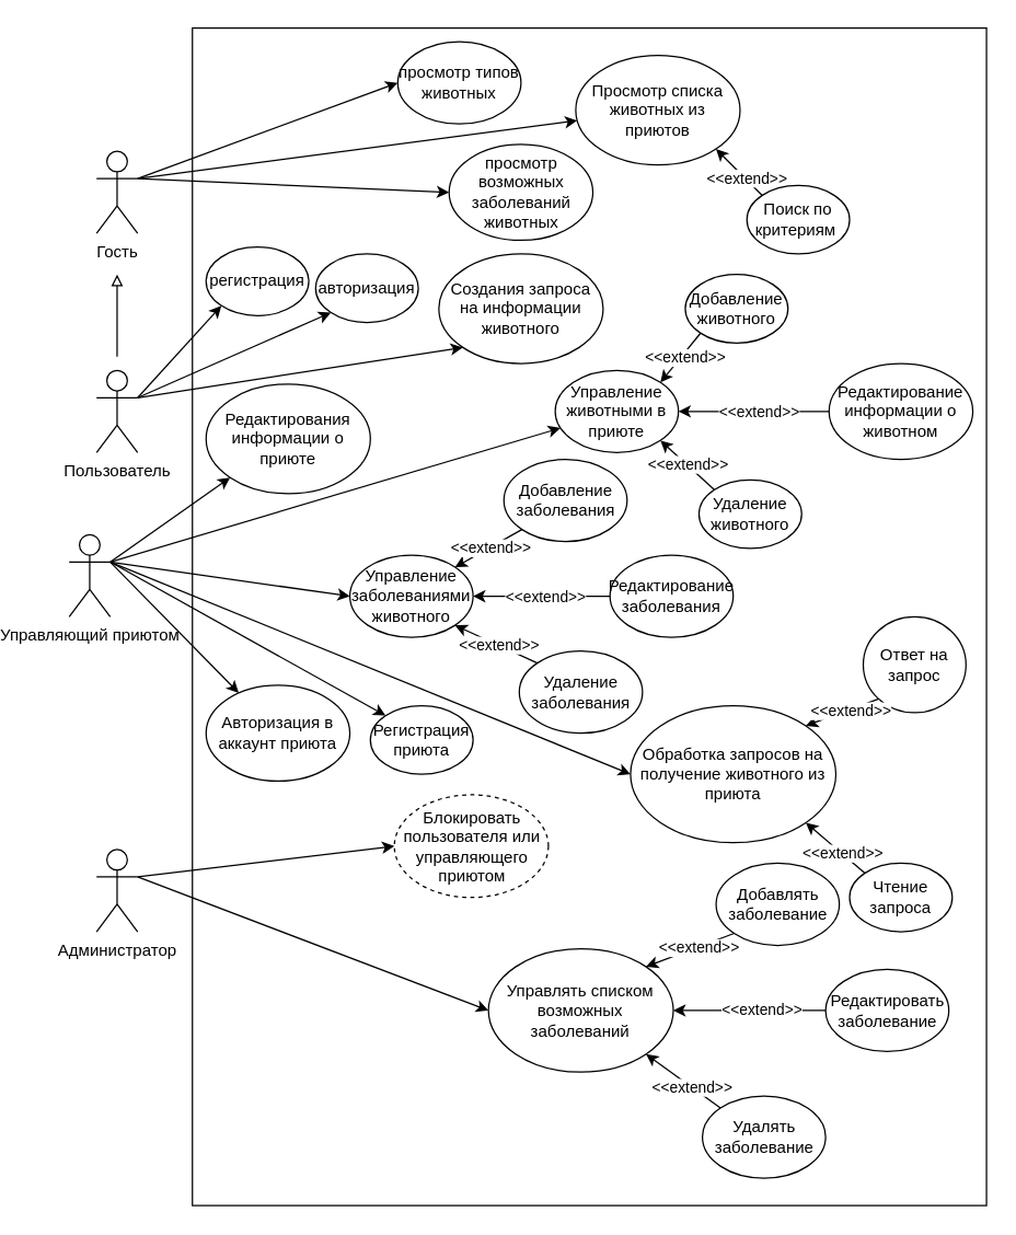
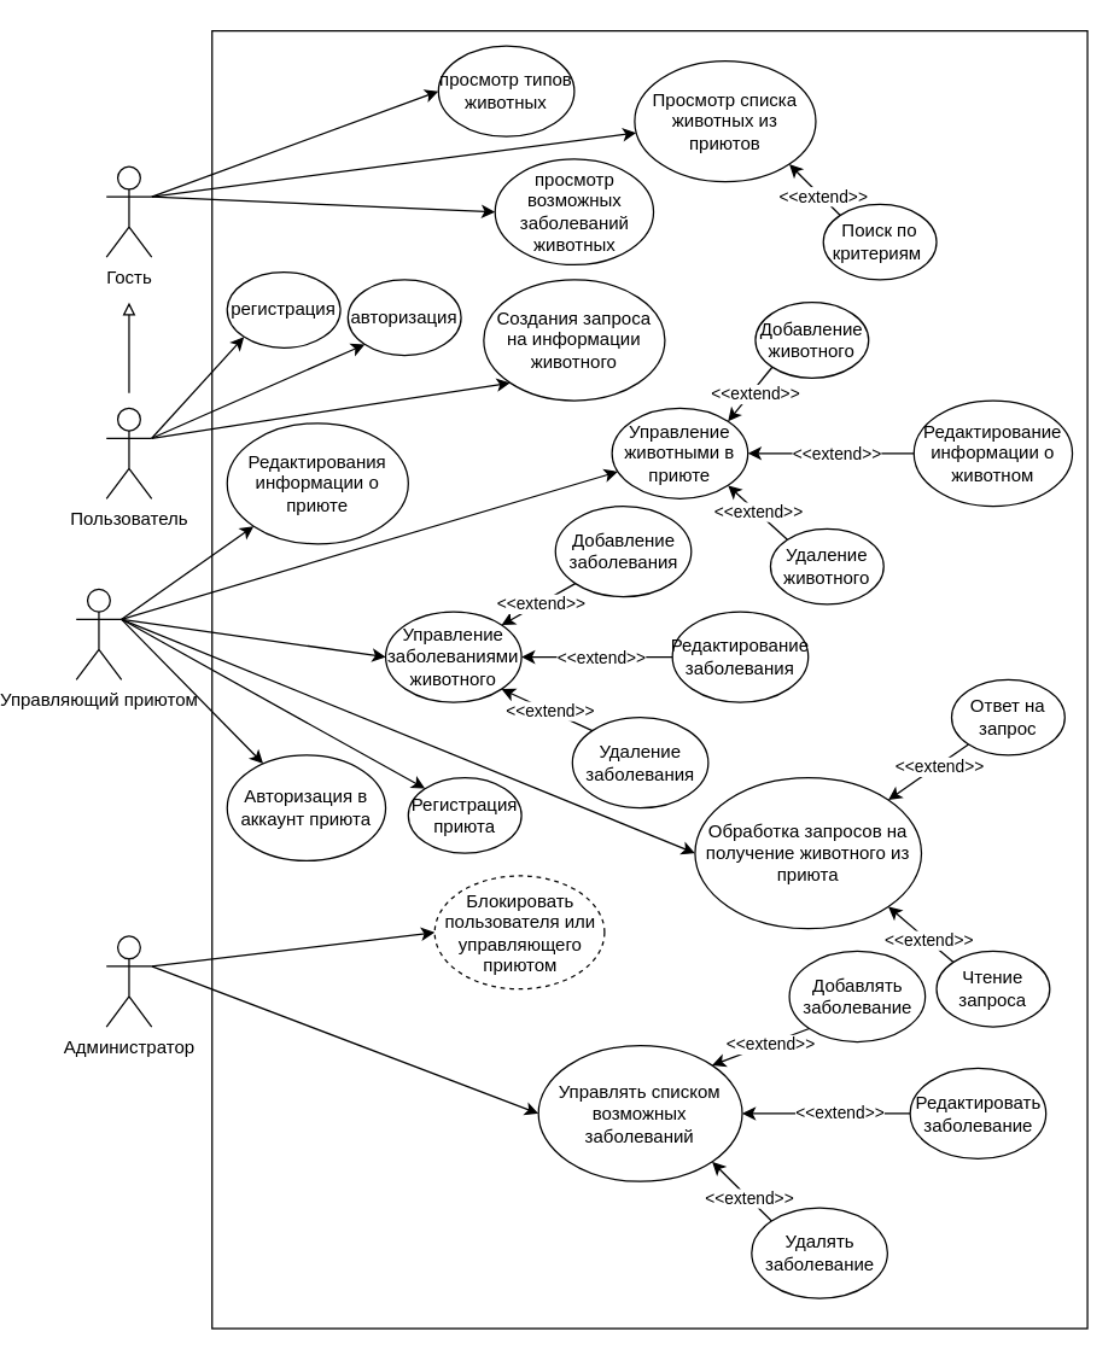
  <mxCell id="0" />
  <mxCell id="1" parent="0" />
  <mxCell id="2" value="" style="rounded=0;whiteSpace=wrap;html=1;" parent="1" vertex="1"><mxGeometry x="110" y="20" width="580" height="860" as="geometry" /></mxCell>
  <mxCell id="3" value="Гость" style="shape=umlActor;verticalLabelPosition=bottom;verticalAlign=top;html=1;outlineConnect=0;" parent="1" vertex="1"><mxGeometry x="40" y="110" width="30" height="60" as="geometry" /></mxCell>
  <mxCell id="4" value="Пользователь" style="shape=umlActor;verticalLabelPosition=bottom;verticalAlign=top;html=1;outlineConnect=0;" parent="1" vertex="1"><mxGeometry x="40" y="270" width="30" height="60" as="geometry" /></mxCell>
  <mxCell id="5" value="Управляющий приютом" style="shape=umlActor;verticalLabelPosition=bottom;verticalAlign=top;html=1;outlineConnect=0;" parent="1" vertex="1"><mxGeometry x="20" y="390" width="30" height="60" as="geometry" /></mxCell>
  <mxCell id="6" value="Администратор" style="shape=umlActor;verticalLabelPosition=bottom;verticalAlign=top;html=1;outlineConnect=0;" parent="1" vertex="1"><mxGeometry x="40" y="620" width="30" height="60" as="geometry" /></mxCell>
  <mxCell id="7" value="регистрация" style="ellipse;whiteSpace=wrap;html=1;" parent="1" vertex="1"><mxGeometry x="120" y="180" width="75" height="50" as="geometry" /></mxCell>
  <mxCell id="8" value="авторизация" style="ellipse;whiteSpace=wrap;html=1;" parent="1" vertex="1"><mxGeometry x="200" y="185" width="75" height="50" as="geometry" /></mxCell>
  <mxCell id="9" value="" style="endArrow=classic;html=1;rounded=0;exitX=1;exitY=0.333;exitDx=0;exitDy=0;exitPerimeter=0;entryX=0;entryY=1;entryDx=0;entryDy=0;" parent="1" source="4" target="7" edge="1"><mxGeometry width="50" height="50" relative="1" as="geometry"><mxPoint x="80" y="300" as="sourcePoint" /><mxPoint x="200" y="290" as="targetPoint" /></mxGeometry></mxCell>
  <mxCell id="10" value="" style="endArrow=classic;html=1;rounded=0;exitX=1;exitY=0.333;exitDx=0;exitDy=0;exitPerimeter=0;entryX=0;entryY=1;entryDx=0;entryDy=0;" parent="1" source="4" target="8" edge="1"><mxGeometry width="50" height="50" relative="1" as="geometry"><mxPoint x="190" y="380" as="sourcePoint" /><mxPoint x="240" y="330" as="targetPoint" /></mxGeometry></mxCell>
  <mxCell id="11" value="" style="endArrow=block;html=1;rounded=0;endFill=0;" parent="1" edge="1"><mxGeometry width="50" height="50" relative="1" as="geometry"><mxPoint x="55" y="260" as="sourcePoint" /><mxPoint x="55" y="200" as="targetPoint" /></mxGeometry></mxCell>
  <mxCell id="12" value="просмотр типов животных" style="ellipse;whiteSpace=wrap;html=1;" parent="1" vertex="1"><mxGeometry x="260" y="30" width="90" height="60" as="geometry" /></mxCell>
  <mxCell id="13" value="просмотр возможных заболеваний животных" style="ellipse;whiteSpace=wrap;html=1;" parent="1" vertex="1"><mxGeometry x="297.5" y="105" width="105" height="70" as="geometry" /></mxCell>
  <mxCell id="14" value="" style="endArrow=classic;html=1;rounded=0;exitX=1;exitY=0.333;exitDx=0;exitDy=0;exitPerimeter=0;entryX=0;entryY=0.5;entryDx=0;entryDy=0;" parent="1" source="3" target="12" edge="1"><mxGeometry width="50" height="50" relative="1" as="geometry"><mxPoint x="220" y="180" as="sourcePoint" /><mxPoint x="270" y="130" as="targetPoint" /></mxGeometry></mxCell>
  <mxCell id="15" value="" style="endArrow=classic;html=1;rounded=0;entryX=0;entryY=0.5;entryDx=0;entryDy=0;" parent="1" target="13" edge="1"><mxGeometry width="50" height="50" relative="1" as="geometry"><mxPoint x="70" y="130" as="sourcePoint" /><mxPoint x="210" y="150" as="targetPoint" /></mxGeometry></mxCell>
  <mxCell id="16" value="" style="endArrow=classic;html=1;rounded=0;exitX=1;exitY=0.333;exitDx=0;exitDy=0;exitPerimeter=0;" parent="1" source="5" target="17" edge="1"><mxGeometry width="50" height="50" relative="1" as="geometry"><mxPoint x="120" y="410" as="sourcePoint" /><mxPoint x="180" y="410" as="targetPoint" /></mxGeometry></mxCell>
  <mxCell id="17" value="Управление животными в приюте" style="ellipse;whiteSpace=wrap;html=1;" parent="1" vertex="1"><mxGeometry x="375" y="270" width="90" height="60" as="geometry" /></mxCell>
  <mxCell id="18" value="Добавление животного" style="ellipse;whiteSpace=wrap;html=1;" parent="1" vertex="1"><mxGeometry x="470" y="200" width="75" height="50" as="geometry" /></mxCell>
  <mxCell id="19" value="Редактирование информации о животном" style="ellipse;whiteSpace=wrap;html=1;" parent="1" vertex="1"><mxGeometry x="575" y="265" width="105" height="70" as="geometry" /></mxCell>
  <mxCell id="20" value="Удаление животного" style="ellipse;whiteSpace=wrap;html=1;" parent="1" vertex="1"><mxGeometry x="480" y="350" width="75" height="50" as="geometry" /></mxCell>
  <mxCell id="21" value="" style="endArrow=classic;html=1;rounded=0;exitX=0;exitY=1;exitDx=0;exitDy=0;entryX=1;entryY=0;entryDx=0;entryDy=0;" parent="1" source="18" target="17" edge="1"><mxGeometry width="50" height="50" relative="1" as="geometry"><mxPoint x="300" y="520" as="sourcePoint" /><mxPoint x="350" y="470" as="targetPoint" /></mxGeometry></mxCell>
  <mxCell id="22" value="&amp;lt;&amp;lt;extend&amp;gt;&amp;gt;" style="edgeLabel;html=1;align=center;verticalAlign=middle;resizable=0;points=[];" parent="21" vertex="1" connectable="0"><mxGeometry x="-0.076" y="2" relative="1" as="geometry"><mxPoint as="offset" /></mxGeometry></mxCell>
  <mxCell id="23" value="" style="endArrow=classic;html=1;rounded=0;exitX=0;exitY=0.5;exitDx=0;exitDy=0;entryX=1;entryY=0.5;entryDx=0;entryDy=0;" parent="1" source="19" target="17" edge="1"><mxGeometry width="50" height="50" relative="1" as="geometry"><mxPoint x="470" y="350" as="sourcePoint" /><mxPoint x="457" y="389" as="targetPoint" /></mxGeometry></mxCell>
  <mxCell id="24" value="&amp;lt;&amp;lt;extend&amp;gt;&amp;gt;" style="edgeLabel;html=1;align=center;verticalAlign=middle;resizable=0;points=[];" parent="23" vertex="1" connectable="0"><mxGeometry x="-0.05" relative="1" as="geometry"><mxPoint as="offset" /></mxGeometry></mxCell>
  <mxCell id="25" value="" style="endArrow=classic;html=1;rounded=0;exitX=0;exitY=0;exitDx=0;exitDy=0;entryX=1;entryY=1;entryDx=0;entryDy=0;" parent="1" source="20" target="17" edge="1"><mxGeometry width="50" height="50" relative="1" as="geometry"><mxPoint x="520" y="410" as="sourcePoint" /><mxPoint x="470" y="410" as="targetPoint" /></mxGeometry></mxCell>
  <mxCell id="26" value="&amp;lt;&amp;lt;extend&amp;gt;&amp;gt;" style="edgeLabel;html=1;align=center;verticalAlign=middle;resizable=0;points=[];" parent="25" vertex="1" connectable="0"><mxGeometry x="-0.006" relative="1" as="geometry"><mxPoint as="offset" /></mxGeometry></mxCell>
  <mxCell id="27" value="Обработка запросов на получение животного из приюта" style="ellipse;whiteSpace=wrap;html=1;" parent="1" vertex="1"><mxGeometry x="430" y="515" width="150" height="100" as="geometry" /></mxCell>
  <mxCell id="28" value="" style="endArrow=classic;html=1;rounded=0;exitX=1;exitY=0.333;exitDx=0;exitDy=0;exitPerimeter=0;entryX=0;entryY=0.5;entryDx=0;entryDy=0;" parent="1" source="5" target="27" edge="1"><mxGeometry width="50" height="50" relative="1" as="geometry"><mxPoint x="160" y="500" as="sourcePoint" /><mxPoint x="210" y="450" as="targetPoint" /></mxGeometry></mxCell>
  <mxCell id="29" value="Чтение запроса" style="ellipse;whiteSpace=wrap;html=1;" parent="1" vertex="1"><mxGeometry x="590" y="630" width="75" height="50" as="geometry" /></mxCell>
  <mxCell id="30" value="" style="endArrow=classic;html=1;rounded=0;entryX=1;entryY=1;entryDx=0;entryDy=0;exitX=0;exitY=0;exitDx=0;exitDy=0;" parent="1" source="29" target="27" edge="1"><mxGeometry width="50" height="50" relative="1" as="geometry"><mxPoint x="600" y="622.5" as="sourcePoint" /><mxPoint x="650" y="572.5" as="targetPoint" /></mxGeometry></mxCell>
  <mxCell id="31" value="&amp;lt;&amp;lt;extend&amp;gt;&amp;gt;" style="edgeLabel;html=1;align=center;verticalAlign=middle;resizable=0;points=[];" parent="30" vertex="1" connectable="0"><mxGeometry x="-0.22" relative="1" as="geometry"><mxPoint as="offset" /></mxGeometry></mxCell>
- <mxCell id="32" value="Ответ на запрос" style="ellipse;whiteSpace=wrap;html=1;" parent="1" vertex="1"><mxGeometry x="600" y="450" width="75" height="70" as="geometry" /></mxCell>
+ <mxCell id="32" value="Ответ на запрос" style="ellipse;whiteSpace=wrap;html=1;" parent="1" vertex="1"><mxGeometry x="600" y="450" width="75" height="50" as="geometry" /></mxCell>
  <mxCell id="33" value="" style="endArrow=classic;html=1;rounded=0;exitX=0;exitY=1;exitDx=0;exitDy=0;entryX=1;entryY=0;entryDx=0;entryDy=0;" parent="1" source="32" target="27" edge="1"><mxGeometry width="50" height="50" relative="1" as="geometry"><mxPoint x="640" y="552.5" as="sourcePoint" /><mxPoint x="690" y="502.5" as="targetPoint" /></mxGeometry></mxCell>
  <mxCell id="34" value="&amp;lt;&amp;lt;extend&amp;gt;&amp;gt;" style="edgeLabel;html=1;align=center;verticalAlign=middle;resizable=0;points=[];" parent="33" vertex="1" connectable="0"><mxGeometry x="-0.214" y="1" relative="1" as="geometry"><mxPoint as="offset" /></mxGeometry></mxCell>
  <mxCell id="35" value="Блокировать пользователя или управляющего приютом" style="ellipse;whiteSpace=wrap;html=1;dashed=1;" parent="1" vertex="1"><mxGeometry x="257.5" y="580" width="112.5" height="75" as="geometry" /></mxCell>
  <mxCell id="36" value="" style="endArrow=classic;html=1;rounded=0;exitX=1;exitY=0.333;exitDx=0;exitDy=0;exitPerimeter=0;entryX=0;entryY=0.5;entryDx=0;entryDy=0;" parent="1" source="6" target="35" edge="1"><mxGeometry width="50" height="50" relative="1" as="geometry"><mxPoint x="130" y="755" as="sourcePoint" /><mxPoint x="180" y="705" as="targetPoint" /></mxGeometry></mxCell>
  <mxCell id="37" value="Управлять списком возможных заболеваний" style="ellipse;whiteSpace=wrap;html=1;" parent="1" vertex="1"><mxGeometry x="326.25" y="692.5" width="135" height="90" as="geometry" /></mxCell>
- <mxCell id="38" value="Удалять заболевание" style="ellipse;whiteSpace=wrap;html=1;" parent="1" vertex="1"><mxGeometry x="482.5" y="800" width="90" height="60" as="geometry" /></mxCell>
+ <mxCell id="38" value="Удалять заболевание" style="ellipse;whiteSpace=wrap;html=1;" parent="1" vertex="1"><mxGeometry x="467.5" y="800" width="90" height="60" as="geometry" /></mxCell>
  <mxCell id="39" value="" style="endArrow=classic;html=1;rounded=0;entryX=1;entryY=1;entryDx=0;entryDy=0;exitX=0;exitY=0;exitDx=0;exitDy=0;" parent="1" source="38" target="37" edge="1"><mxGeometry width="50" height="50" relative="1" as="geometry"><mxPoint x="462.5" y="830" as="sourcePoint" /><mxPoint x="512.5" y="780" as="targetPoint" /></mxGeometry></mxCell>
  <mxCell id="40" value="&amp;lt;&amp;lt;extend&amp;gt;&amp;gt;" style="edgeLabel;html=1;align=center;verticalAlign=middle;resizable=0;points=[];" parent="39" vertex="1" connectable="0"><mxGeometry x="-0.236" relative="1" as="geometry"><mxPoint as="offset" /></mxGeometry></mxCell>
  <mxCell id="41" value="Редактировать заболевание" style="ellipse;whiteSpace=wrap;html=1;" parent="1" vertex="1"><mxGeometry x="572.5" y="707.5" width="90" height="60" as="geometry" /></mxCell>
  <mxCell id="42" value="Добавлять заболевание" style="ellipse;whiteSpace=wrap;html=1;" parent="1" vertex="1"><mxGeometry x="492.5" y="630" width="90" height="60" as="geometry" /></mxCell>
  <mxCell id="43" value="" style="endArrow=classic;html=1;rounded=0;entryX=1;entryY=0.5;entryDx=0;entryDy=0;exitX=0;exitY=0.5;exitDx=0;exitDy=0;" parent="1" source="41" target="37" edge="1"><mxGeometry width="50" height="50" relative="1" as="geometry"><mxPoint x="502.5" y="800" as="sourcePoint" /><mxPoint x="552.5" y="750" as="targetPoint" /></mxGeometry></mxCell>
  <mxCell id="44" value="&amp;lt;&amp;lt;extend&amp;gt;&amp;gt;" style="edgeLabel;html=1;align=center;verticalAlign=middle;resizable=0;points=[];" parent="43" vertex="1" connectable="0"><mxGeometry x="-0.156" y="-1" relative="1" as="geometry"><mxPoint as="offset" /></mxGeometry></mxCell>
  <mxCell id="45" value="" style="endArrow=classic;html=1;rounded=0;entryX=1;entryY=0;entryDx=0;entryDy=0;exitX=0;exitY=1;exitDx=0;exitDy=0;" parent="1" source="42" target="37" edge="1"><mxGeometry width="50" height="50" relative="1" as="geometry"><mxPoint x="612.5" y="770" as="sourcePoint" /><mxPoint x="485.5" y="748" as="targetPoint" /></mxGeometry></mxCell>
  <mxCell id="46" value="&amp;lt;&amp;lt;extend&amp;gt;&amp;gt;" style="edgeLabel;html=1;align=center;verticalAlign=middle;resizable=0;points=[];" parent="45" vertex="1" connectable="0"><mxGeometry x="-0.176" relative="1" as="geometry"><mxPoint as="offset" /></mxGeometry></mxCell>
  <mxCell id="47" value="" style="endArrow=classic;html=1;rounded=0;exitX=1;exitY=0.333;exitDx=0;exitDy=0;exitPerimeter=0;entryX=0;entryY=0.5;entryDx=0;entryDy=0;" parent="1" source="6" target="37" edge="1"><mxGeometry width="50" height="50" relative="1" as="geometry"><mxPoint x="120" y="760" as="sourcePoint" /><mxPoint x="170" y="710" as="targetPoint" /></mxGeometry></mxCell>
  <mxCell id="48" value="Создания запроса на информации животного" style="ellipse;whiteSpace=wrap;html=1;" parent="1" vertex="1"><mxGeometry x="290" y="185" width="120" height="80" as="geometry" /></mxCell>
  <mxCell id="49" value="Редактирования информации о приюте" style="ellipse;whiteSpace=wrap;html=1;" parent="1" vertex="1"><mxGeometry x="120" y="280" width="120" height="80" as="geometry" /></mxCell>
  <mxCell id="50" value="" style="endArrow=classic;html=1;rounded=0;entryX=0;entryY=1;entryDx=0;entryDy=0;exitX=1;exitY=0.333;exitDx=0;exitDy=0;exitPerimeter=0;" parent="1" source="5" target="49" edge="1"><mxGeometry width="50" height="50" relative="1" as="geometry"><mxPoint x="70" y="410" as="sourcePoint" /><mxPoint x="260" y="430" as="targetPoint" /></mxGeometry></mxCell>
  <mxCell id="51" value="" style="endArrow=classic;html=1;rounded=0;entryX=0;entryY=1;entryDx=0;entryDy=0;" parent="1" target="48" edge="1"><mxGeometry width="50" height="50" relative="1" as="geometry"><mxPoint x="70" y="290" as="sourcePoint" /><mxPoint x="298" y="368" as="targetPoint" /></mxGeometry></mxCell>
  <mxCell id="52" value="Просмотр списка животных из приютов" style="ellipse;whiteSpace=wrap;html=1;" parent="1" vertex="1"><mxGeometry x="390" y="40" width="120" height="80" as="geometry" /></mxCell>
  <mxCell id="53" value="" style="endArrow=classic;html=1;rounded=0;exitX=1;exitY=0.333;exitDx=0;exitDy=0;exitPerimeter=0;" parent="1" source="3" target="52" edge="1"><mxGeometry width="50" height="50" relative="1" as="geometry"><mxPoint x="520" as="sourcePoint" y="160" /><mxPoint x="570" y="110" as="targetPoint" /></mxGeometry></mxCell>
  <mxCell id="54" value="" style="endArrow=classic;html=1;rounded=0;entryX=1;entryY=1;entryDx=0;entryDy=0;exitX=0;exitY=0;exitDx=0;exitDy=0;" parent="1" source="56" target="52" edge="1"><mxGeometry width="50" height="50" relative="1" as="geometry"><mxPoint x="540" y="180" as="sourcePoint" /><mxPoint x="580" y="140" as="targetPoint" /></mxGeometry></mxCell>
  <mxCell id="55" value="&amp;lt;&amp;lt;extend&amp;gt;&amp;gt;" style="edgeLabel;html=1;align=center;verticalAlign=middle;resizable=0;points=[];" parent="54" vertex="1" connectable="0"><mxGeometry x="-0.281" y="-1" relative="1" as="geometry"><mxPoint as="offset" /></mxGeometry></mxCell>
  <mxCell id="56" value="Поиск по критериям&amp;nbsp;" style="ellipse;whiteSpace=wrap;html=1;" parent="1" vertex="1"><mxGeometry x="515" y="135" width="75" height="50" as="geometry" /></mxCell>
  <mxCell id="57" value="Регистрация приюта" style="ellipse;whiteSpace=wrap;html=1;" parent="1" vertex="1"><mxGeometry x="240" y="515" width="75" height="50" as="geometry" /></mxCell>
  <mxCell id="58" value="Авторизация в аккаунт приюта" style="ellipse;whiteSpace=wrap;html=1;" parent="1" vertex="1"><mxGeometry x="120" y="500" width="105" height="70" as="geometry" /></mxCell>
  <mxCell id="59" value="" style="endArrow=classic;html=1;rounded=0;exitX=1;exitY=0.333;exitDx=0;exitDy=0;exitPerimeter=0;" parent="1" source="5" target="58" edge="1"><mxGeometry width="50" height="50" relative="1" as="geometry"><mxPoint x="180" y="500" as="sourcePoint" /><mxPoint x="230" y="450" as="targetPoint" /></mxGeometry></mxCell>
  <mxCell id="60" value="" style="endArrow=classic;html=1;rounded=0;exitX=1;exitY=0.333;exitDx=0;exitDy=0;exitPerimeter=0;entryX=0;entryY=0;entryDx=0;entryDy=0;" parent="1" source="5" target="57" edge="1"><mxGeometry width="50" height="50" relative="1" as="geometry"><mxPoint x="270" y="500" as="sourcePoint" /><mxPoint x="50" y="530" as="targetPoint" /></mxGeometry></mxCell>
  <mxCell id="61" value="Управление заболеваниями животного" style="ellipse;whiteSpace=wrap;html=1;" vertex="1" parent="1"><mxGeometry x="225" y="405" width="90" height="60" as="geometry" /></mxCell>
  <mxCell id="62" value="" style="endArrow=classic;html=1;rounded=0;exitX=1;exitY=0.333;exitDx=0;exitDy=0;exitPerimeter=0;entryX=0;entryY=0.5;entryDx=0;entryDy=0;" edge="1" parent="1" source="5" target="61"><mxGeometry width="50" height="50" relative="1" as="geometry"><mxPoint y="420" as="sourcePoint" x="60" /><mxPoint x="380" y="411" as="targetPoint" /></mxGeometry></mxCell>
  <mxCell id="63" value="Удаление заболевания" style="ellipse;whiteSpace=wrap;html=1;" vertex="1" parent="1"><mxGeometry x="348.75" y="475" width="90" height="60" as="geometry" /></mxCell>
  <mxCell id="64" value="Добавление заболевания" style="ellipse;whiteSpace=wrap;html=1;" vertex="1" parent="1"><mxGeometry x="337.5" y="335" width="90" height="60" as="geometry" /></mxCell>
  <mxCell id="65" value="Редактирование заболевания" style="ellipse;whiteSpace=wrap;html=1;" vertex="1" parent="1"><mxGeometry x="415" y="405" width="90" height="60" as="geometry" /></mxCell>
  <mxCell id="66" value="" style="endArrow=classic;html=1;rounded=0;exitX=0;exitY=1;exitDx=0;exitDy=0;entryX=1;entryY=0;entryDx=0;entryDy=0;" edge="1" parent="1" source="64" target="61"><mxGeometry width="50" height="50" relative="1" as="geometry"><mxPoint x="585" y="310" as="sourcePoint" /><mxPoint x="475" y="310" as="targetPoint" /></mxGeometry></mxCell>
  <mxCell id="67" value="&amp;lt;&amp;lt;extend&amp;gt;&amp;gt;" style="edgeLabel;html=1;align=center;verticalAlign=middle;resizable=0;points=[];" vertex="1" connectable="0" parent="66"><mxGeometry x="-0.05" relative="1" as="geometry"><mxPoint as="offset" /></mxGeometry></mxCell>
  <mxCell id="68" value="" style="endArrow=classic;html=1;rounded=0;exitX=0;exitY=0.5;exitDx=0;exitDy=0;entryX=1;entryY=0.5;entryDx=0;entryDy=0;" edge="1" parent="1" source="65" target="61"><mxGeometry width="50" height="50" relative="1" as="geometry"><mxPoint x="363" y="411" as="sourcePoint" /><mxPoint x="337" y="439" as="targetPoint" /></mxGeometry></mxCell>
  <mxCell id="69" value="&amp;lt;&amp;lt;extend&amp;gt;&amp;gt;" style="edgeLabel;html=1;align=center;verticalAlign=middle;resizable=0;points=[];" vertex="1" connectable="0" parent="68"><mxGeometry x="-0.05" relative="1" as="geometry"><mxPoint as="offset" /></mxGeometry></mxCell>
  <mxCell id="70" value="" style="endArrow=classic;html=1;rounded=0;exitX=0;exitY=0;exitDx=0;exitDy=0;entryX=1;entryY=1;entryDx=0;entryDy=0;" edge="1" parent="1" source="63" target="61"><mxGeometry width="50" height="50" relative="1" as="geometry"><mxPoint x="395" y="460" as="sourcePoint" /><mxPoint x="350" y="460" as="targetPoint" /></mxGeometry></mxCell>
  <mxCell id="71" value="&amp;lt;&amp;lt;extend&amp;gt;&amp;gt;" style="edgeLabel;html=1;align=center;verticalAlign=middle;resizable=0;points=[];" vertex="1" connectable="0" parent="70"><mxGeometry x="-0.05" relative="1" as="geometry"><mxPoint as="offset" /></mxGeometry></mxCell>
